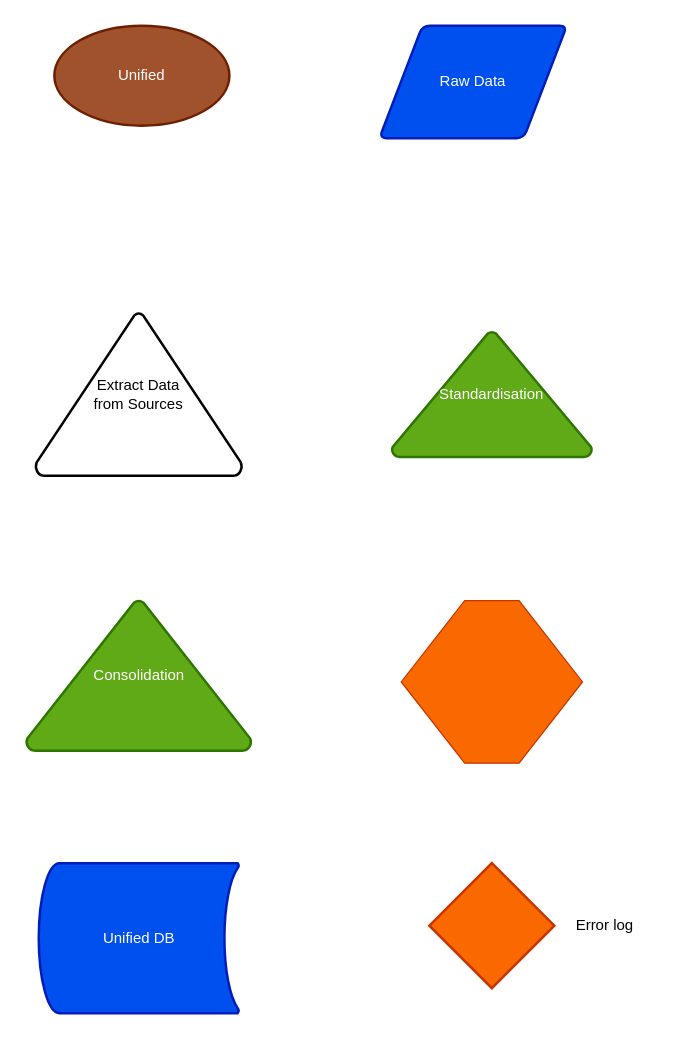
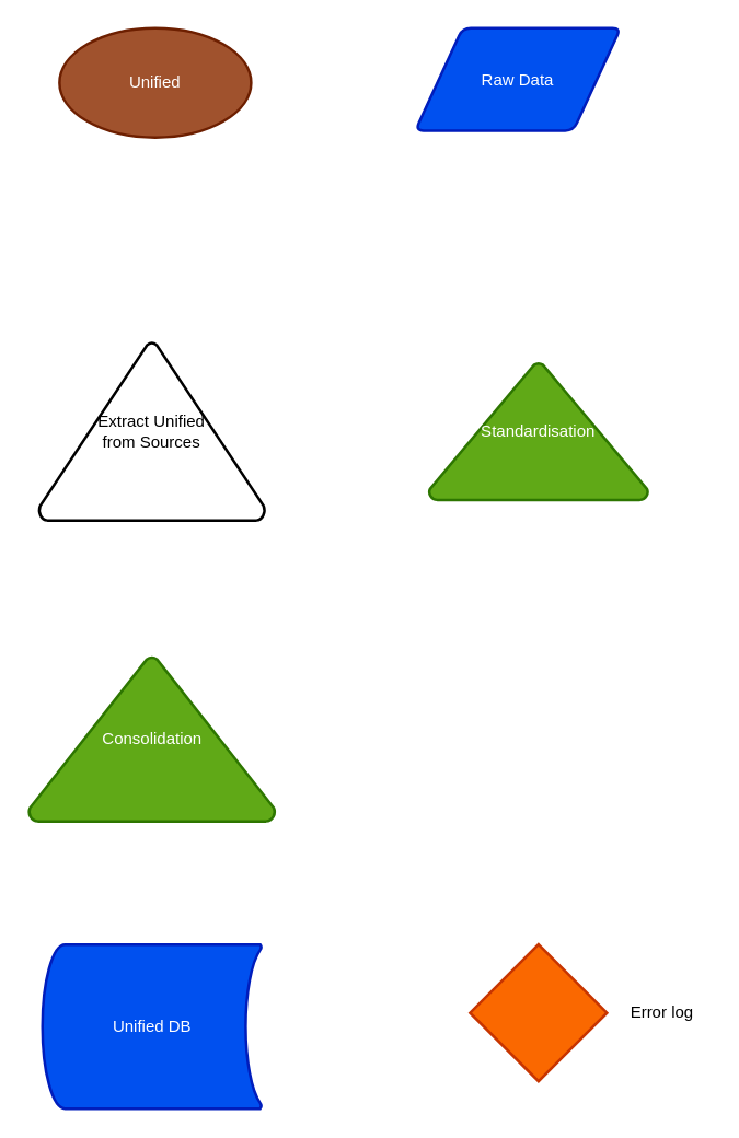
  <mxCell id="0" />
  <mxCell id="1" parent="0" />
  <mxCell id="2" value="Unified" style="strokeWidth=2;html=1;shape=mxgraph.flowchart.start_1;whiteSpace=wrap;fillColor=#a0522d;fontColor=#ffffff;strokeColor=#6D1F00;" vertex="1" parent="1"><mxGeometry x="43" y="20" width="140" height="80" as="geometry" /></mxCell>
- <mxCell id="3" value="Raw Data" style="shape=parallelogram;html=1;strokeWidth=2;perimeter=parallelogramPerimeter;whiteSpace=wrap;rounded=1;arcSize=12;size=0.23;fillColor=#0050ef;fontColor=#ffffff;strokeColor=#001DBC;" vertex="1" parent="1"><mxGeometry x="303" y="20" width="150" height="90" as="geometry" /></mxCell>
- <mxCell id="4" value="Extract Data &lt;br&gt;from Sources" style="strokeWidth=2;html=1;shape=mxgraph.flowchart.extract_or_measurement;whiteSpace=wrap;" vertex="1" parent="1"><mxGeometry x="28" y="250" width="165" height="130" as="geometry" /></mxCell>
+ <mxCell id="3" value="Raw Data" style="shape=parallelogram;html=1;strokeWidth=2;perimeter=parallelogramPerimeter;whiteSpace=wrap;rounded=1;arcSize=12;size=0.23;fillColor=#0050ef;fontColor=#ffffff;strokeColor=#001DBC;" vertex="1" parent="1"><mxGeometry x="303" y="20" width="150" height="75" as="geometry" /></mxCell>
+ <mxCell id="4" value="Extract Unified &lt;br&gt;from Sources" style="strokeWidth=2;html=1;shape=mxgraph.flowchart.extract_or_measurement;whiteSpace=wrap;" vertex="1" parent="1"><mxGeometry x="28" y="250" width="165" height="130" as="geometry" /></mxCell>
  <mxCell id="5" value="Standardisation" style="strokeWidth=2;html=1;shape=mxgraph.flowchart.extract_or_measurement;whiteSpace=wrap;fillColor=#60a917;fontColor=#ffffff;strokeColor=#2D7600;" vertex="1" parent="1"><mxGeometry x="313" y="265" width="160" height="100" as="geometry" /></mxCell>
  <mxCell id="6" value="Consolidation" style="strokeWidth=2;html=1;shape=mxgraph.flowchart.extract_or_measurement;whiteSpace=wrap;fillColor=#60a917;fontColor=#ffffff;strokeColor=#2D7600;" vertex="1" parent="1"><mxGeometry x="20.5" y="480" width="180" height="120" as="geometry" /></mxCell>
- <mxCell id="7" value="&lt;font color=&quot;#ffffff&quot;&gt;Validation&lt;/font&gt;" style="verticalLabelPosition=bottom;verticalAlign=top;html=1;shape=hexagon;perimeter=hexagonPerimeter2;arcSize=6;size=0.35;fillColor=#fa6800;fontColor=#000000;strokeColor=#C73500;" vertex="1" parent="1"><mxGeometry x="320.5" y="480" width="145" height="130" as="geometry" /></mxCell>
  <mxCell id="8" value="Unified DB" style="strokeWidth=2;html=1;shape=mxgraph.flowchart.stored_data;whiteSpace=wrap;fillColor=#0050ef;fontColor=#ffffff;strokeColor=#001DBC;" vertex="1" parent="1"><mxGeometry x="30.5" y="690" width="160" height="120" as="geometry" /></mxCell>
  <mxCell id="9" value="" style="strokeWidth=2;html=1;shape=mxgraph.flowchart.decision;whiteSpace=wrap;fillColor=#fa6800;fontColor=#000000;strokeColor=#C73500;" vertex="1" parent="1"><mxGeometry x="343" y="690" width="100" height="100" as="geometry" /></mxCell>
  <mxCell id="10" value="Error log" style="text;html=1;align=center;verticalAlign=middle;resizable=0;points=[];autosize=1;strokeColor=none;fillColor=none;" vertex="1" parent="1"><mxGeometry x="448" y="725" width="70" height="30" as="geometry" /></mxCell>
